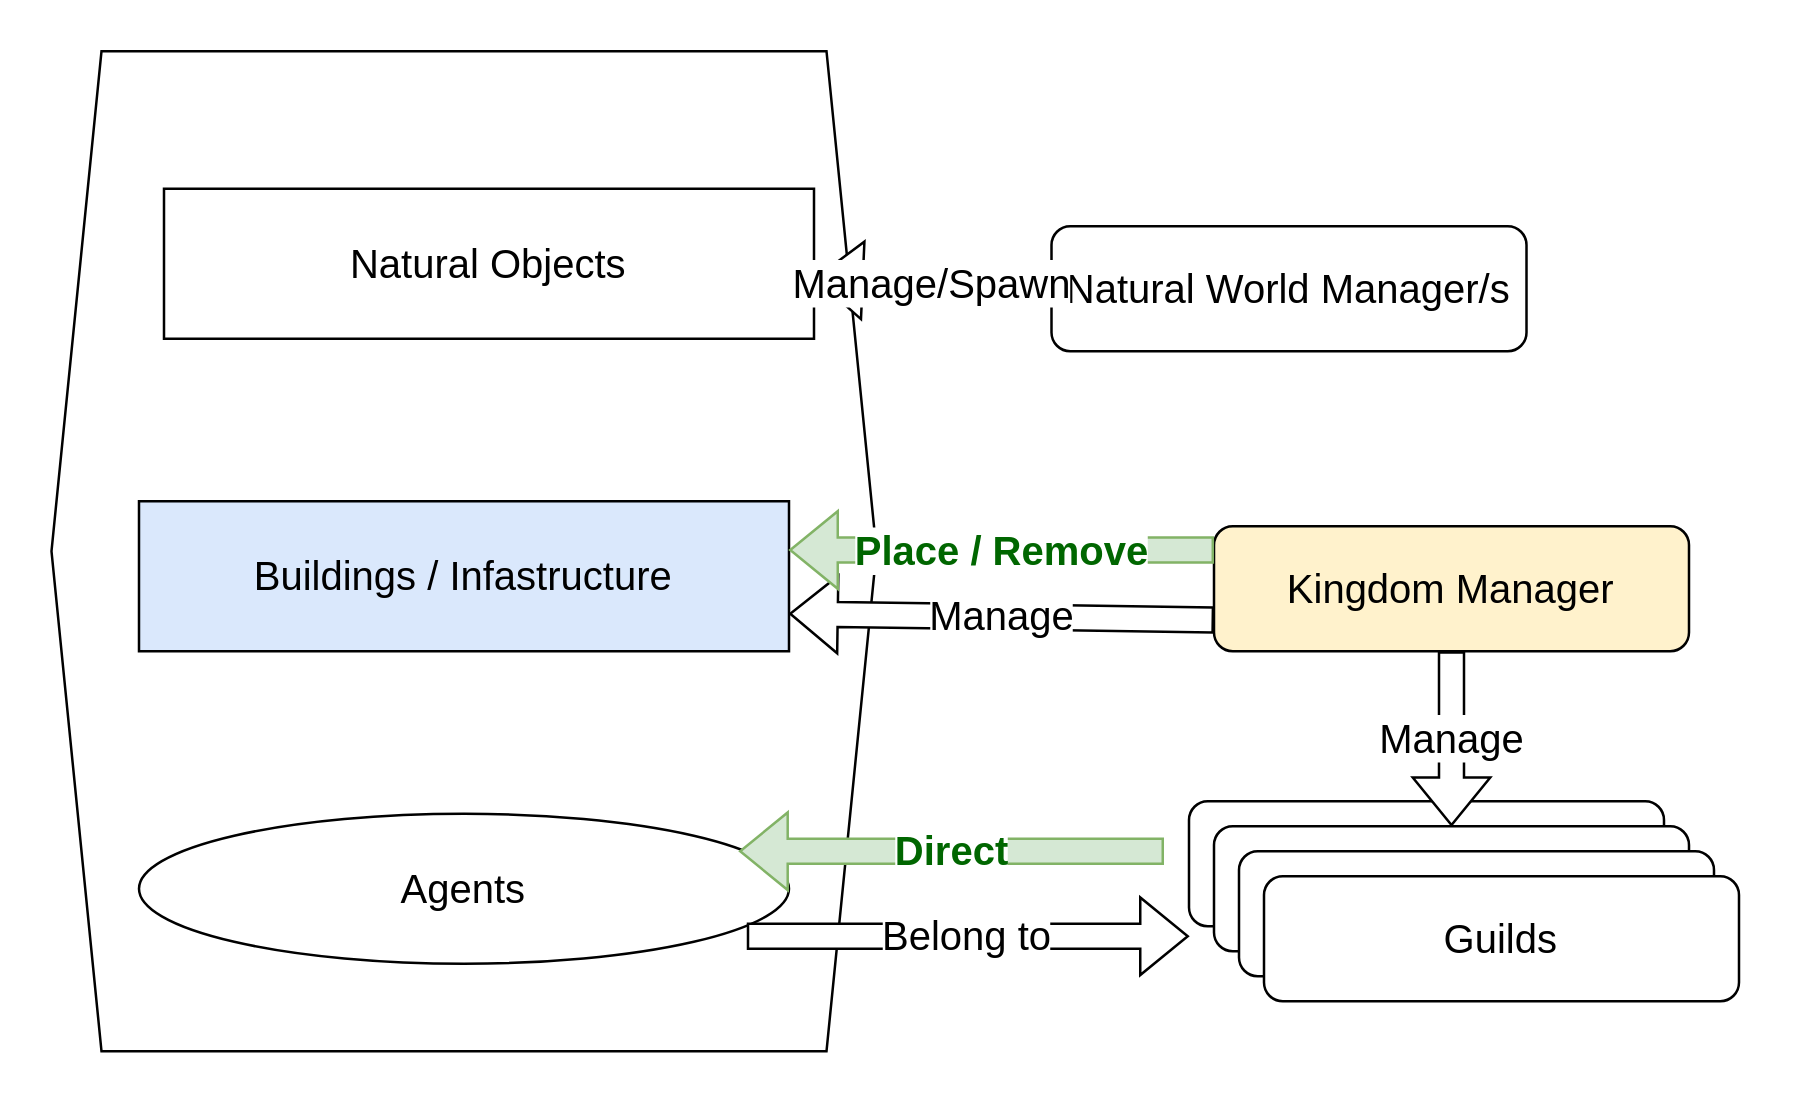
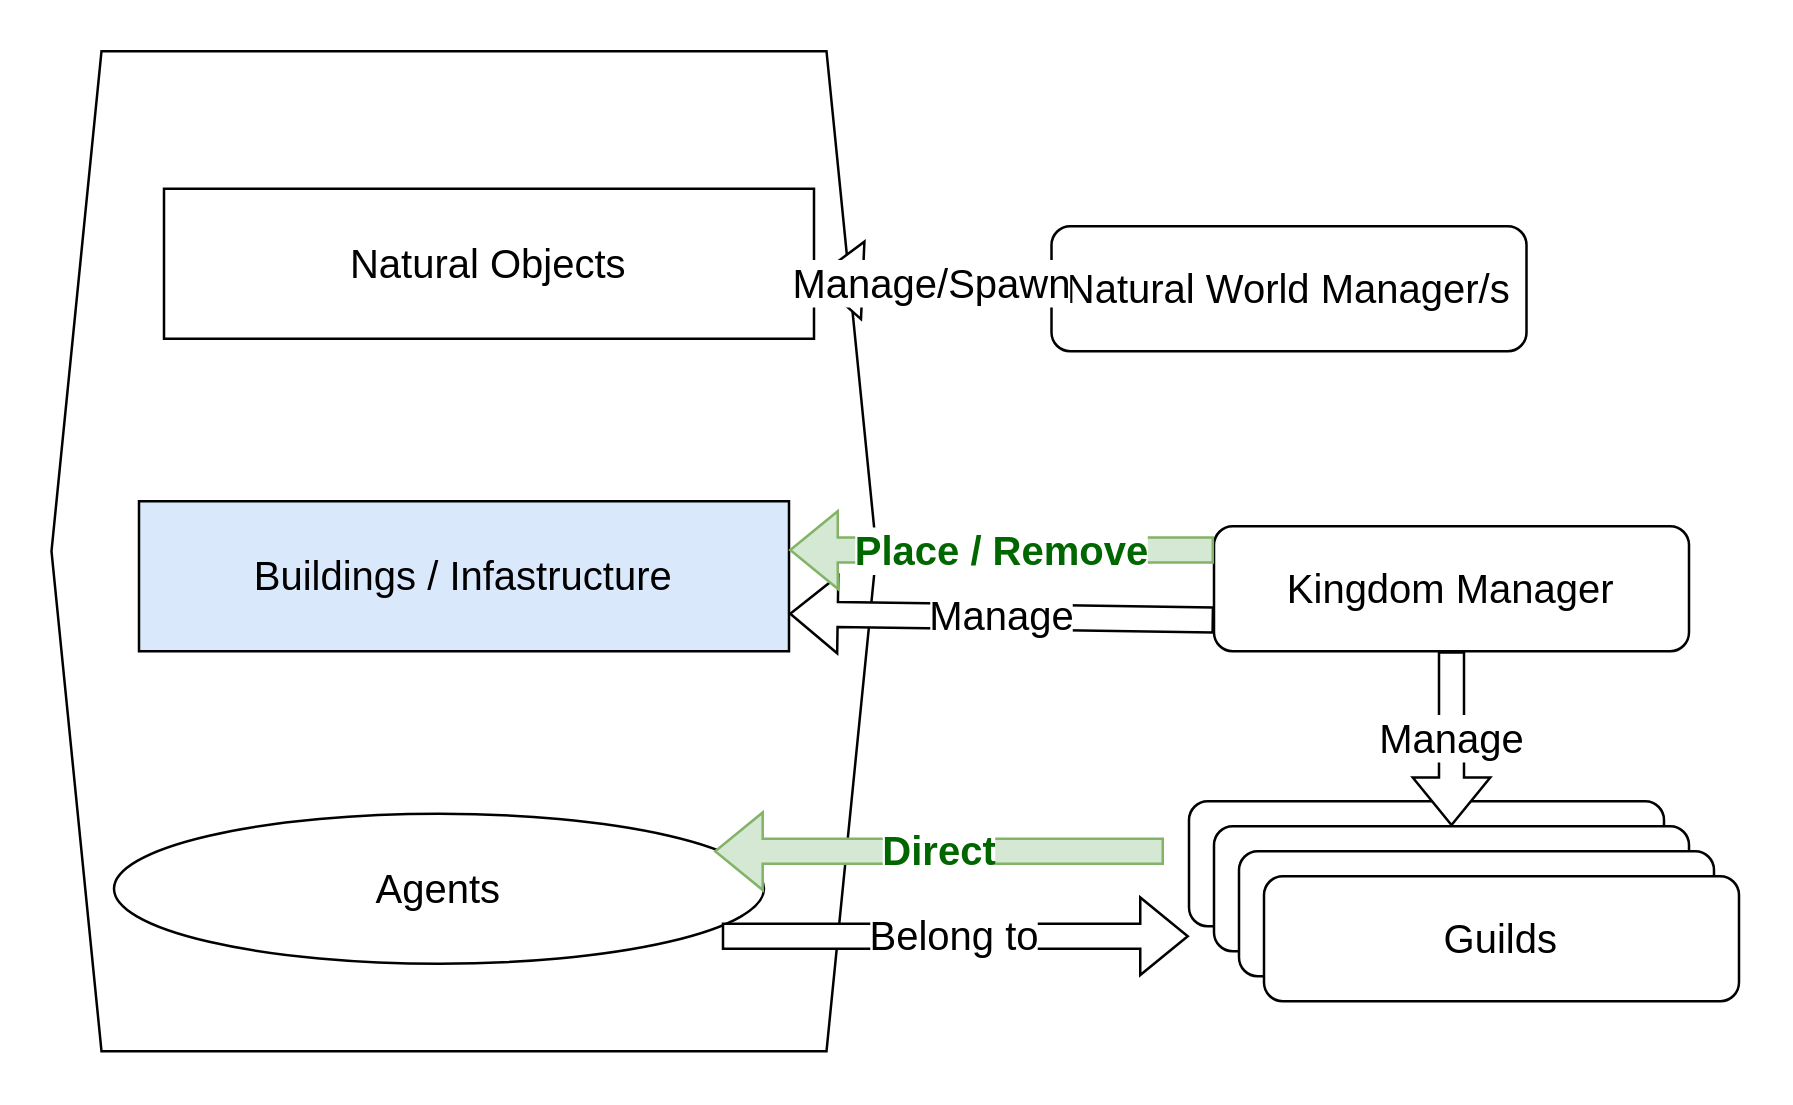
  <mxCell id="0" />
  <mxCell id="1" parent="0" />
  <mxCell id="2" value="" style="shape=hexagon;perimeter=hexagonPerimeter2;whiteSpace=wrap;html=1;fixedSize=1;fontSize=16;fillColor=none;" vertex="1" parent="1"><mxGeometry x="20" y="20" width="330" height="400" as="geometry" /></mxCell>
  <mxCell id="3" value="Natural World Manager/s" style="rounded=1;whiteSpace=wrap;html=1;fontSize=16;" vertex="1" parent="1"><mxGeometry x="420" y="90" width="190" height="50" as="geometry" /></mxCell>
  <mxCell id="4" value="Guilds" style="rounded=1;whiteSpace=wrap;html=1;fontSize=16;" vertex="1" parent="1"><mxGeometry x="475" y="320" width="190" height="50" as="geometry" /></mxCell>
  <mxCell id="5" value="Natural Objects" style="rounded=0;whiteSpace=wrap;html=1;fontSize=16;" vertex="1" parent="1"><mxGeometry x="65" y="75" width="260" height="60" as="geometry" /></mxCell>
  <mxCell id="6" value="Buildings / Infastructure" style="rounded=0;whiteSpace=wrap;html=1;fontSize=16;fillColor=#dae8fc;" vertex="1" parent="1"><mxGeometry x="55" y="200" width="260" height="60" as="geometry" /></mxCell>
- <mxCell id="7" value="Agents" style="ellipse;whiteSpace=wrap;html=1;fontSize=16;" vertex="1" parent="1"><mxGeometry x="55" y="325" width="260" height="60" as="geometry" /></mxCell>
- <mxCell id="8" value="Kingdom Manager" style="rounded=1;whiteSpace=wrap;html=1;fontSize=16;fillColor=#fff2cc;" vertex="1" parent="1"><mxGeometry x="485" y="210" width="190" height="50" as="geometry" /></mxCell>
+ <mxCell id="7" value="Agents" style="ellipse;whiteSpace=wrap;html=1;fontSize=16;" vertex="1" parent="1"><mxGeometry x="45" y="325" width="260" height="60" as="geometry" /></mxCell>
+ <mxCell id="8" value="Kingdom Manager" style="rounded=1;whiteSpace=wrap;html=1;fontSize=16;" vertex="1" parent="1"><mxGeometry x="485" y="210" width="190" height="50" as="geometry" /></mxCell>
  <mxCell id="9" value="" style="edgeStyle=orthogonalEdgeStyle;rounded=0;orthogonalLoop=1;jettySize=auto;html=1;fontSize=16;fillColor=default;" edge="1" parent="1" source="10" target="8"><mxGeometry relative="1" as="geometry" /></mxCell>
  <mxCell id="10" value="Guilds" style="rounded=1;whiteSpace=wrap;html=1;fontSize=16;" vertex="1" parent="1"><mxGeometry x="485" y="330" width="190" height="50" as="geometry" /></mxCell>
  <mxCell id="11" value="Guilds" style="rounded=1;whiteSpace=wrap;html=1;fontSize=16;" vertex="1" parent="1"><mxGeometry x="495" y="340" width="190" height="50" as="geometry" /></mxCell>
  <mxCell id="12" value="Guilds" style="rounded=1;whiteSpace=wrap;html=1;fontSize=16;" vertex="1" parent="1"><mxGeometry x="505" y="350" width="190" height="50" as="geometry" /></mxCell>
  <mxCell id="13" value="Manage/Spawn" style="shape=flexArrow;endArrow=classic;html=1;rounded=0;fontSize=16;exitX=0;exitY=0.5;exitDx=0;exitDy=0;fillColor=default;" edge="1" parent="1" source="3" target="5"><mxGeometry width="50" height="50" relative="1" as="geometry"><mxPoint x="425" y="110" as="sourcePoint" /><mxPoint x="365" y="70" as="targetPoint" /></mxGeometry></mxCell>
  <mxCell id="14" value="Belong to" style="shape=flexArrow;endArrow=classic;html=1;rounded=0;fontSize=16;exitX=0.935;exitY=0.817;exitDx=0;exitDy=0;fillColor=default;exitPerimeter=0;" edge="1" parent="1" source="7"><mxGeometry width="50" height="50" relative="1" as="geometry"><mxPoint x="385" y="345" as="sourcePoint" /><mxPoint x="475" y="374" as="targetPoint" /></mxGeometry></mxCell>
  <mxCell id="15" value="Manage" style="shape=flexArrow;endArrow=classic;html=1;rounded=0;fontSize=16;exitX=0;exitY=0.75;exitDx=0;exitDy=0;fillColor=default;entryX=1;entryY=0.75;entryDx=0;entryDy=0;" edge="1" parent="1" source="8" target="6"><mxGeometry width="50" height="50" relative="1" as="geometry"><mxPoint x="455" y="145" as="sourcePoint" /><mxPoint x="325" y="142.5" as="targetPoint" /></mxGeometry></mxCell>
  <mxCell id="16" value="Manage" style="shape=flexArrow;endArrow=classic;html=1;rounded=0;fontSize=16;fillColor=default;exitX=0.5;exitY=1;exitDx=0;exitDy=0;entryX=0.5;entryY=0;entryDx=0;entryDy=0;" edge="1" parent="1" source="8" target="10"><mxGeometry width="50" height="50" relative="1" as="geometry"><mxPoint x="735" y="280" as="sourcePoint" /><mxPoint x="585" y="320" as="targetPoint" /></mxGeometry></mxCell>
  <mxCell id="17" value="Direct" style="shape=flexArrow;endArrow=classic;html=1;rounded=0;fontSize=16;fillColor=#d5e8d4;entryX=0.923;entryY=0.25;entryDx=0;entryDy=0;entryPerimeter=0;strokeColor=#82b366;fontColor=#006600;fontStyle=1" edge="1" parent="1" target="7"><mxGeometry width="50" height="50" relative="1" as="geometry"><mxPoint x="465" y="340" as="sourcePoint" /><mxPoint x="575" y="280" as="targetPoint" /></mxGeometry></mxCell>
  <mxCell id="18" value="Place / Remove" style="shape=flexArrow;endArrow=classic;html=1;rounded=0;fontSize=16;fillColor=#d5e8d4;entryX=0.923;entryY=0.25;entryDx=0;entryDy=0;entryPerimeter=0;strokeColor=#82b366;fontColor=#006600;fontStyle=1" edge="1" parent="1"><mxGeometry width="50" height="50" relative="1" as="geometry"><mxPoint x="485.02" y="219.5" as="sourcePoint" /><mxPoint x="315" y="219.5" as="targetPoint" /></mxGeometry></mxCell>
